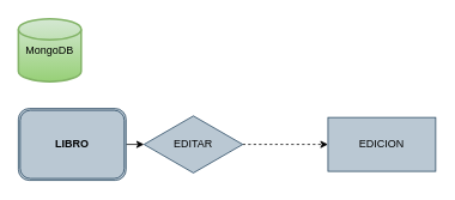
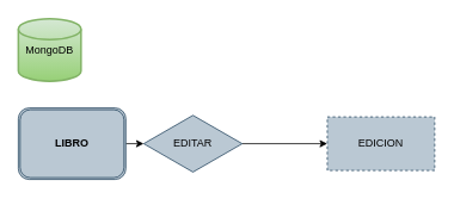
  <mxCell id="0" />
  <mxCell id="1" parent="0" />
  <mxCell id="2" value="" style="edgeStyle=none;html=1;" edge="1" parent="1" source="3" target="6"><mxGeometry relative="1" as="geometry" /></mxCell>
  <mxCell id="3" value="&lt;font color=&quot;#000000&quot;&gt;LIBRO&lt;/font&gt;" style="shape=ext;double=1;rounded=1;whiteSpace=wrap;html=1;fontStyle=1;fillColor=#bac8d3;strokeColor=#23445d;" parent="1" vertex="1"><mxGeometry x="20" y="120" width="120" height="80" as="geometry" /></mxCell>
  <mxCell id="4" value="MongoDB" style="strokeWidth=2;html=1;shape=mxgraph.flowchart.database;whiteSpace=wrap;fillColor=#d5e8d4;strokeColor=#82b366;gradientColor=#97d077;" parent="1" vertex="1"><mxGeometry x="20" y="20" width="70" height="70" as="geometry" /></mxCell>
- <mxCell id="5" value="" style="edgeStyle=none;html=1;dashed=1;" edge="1" parent="1" source="6" target="7"><mxGeometry relative="1" as="geometry" /></mxCell>
+ <mxCell id="5" value="" style="edgeStyle=none;html=1;" edge="1" parent="1" source="6" target="7"><mxGeometry relative="1" as="geometry" /></mxCell>
  <mxCell id="6" value="&lt;font color=&quot;#000000&quot;&gt;EDITAR&lt;/font&gt;" style="html=1;whiteSpace=wrap;aspect=fixed;shape=isoRectangle;fillColor=#bac8d3;strokeColor=#23445d;" vertex="1" parent="1"><mxGeometry x="160" y="127" width="110" height="66" as="geometry" /></mxCell>
- <mxCell id="7" value="&lt;font color=&quot;#000000&quot;&gt;EDICION&lt;/font&gt;" style="whiteSpace=wrap;html=1;fillColor=#bac8d3;strokeColor=#23445d;" vertex="1" parent="1"><mxGeometry x="365" y="130" width="120" height="60" as="geometry" /></mxCell>
+ <mxCell id="7" value="&lt;font color=&quot;#000000&quot;&gt;EDICION&lt;/font&gt;" style="whiteSpace=wrap;html=1;fillColor=#bac8d3;strokeColor=#23445d;dashed=1;" vertex="1" parent="1"><mxGeometry x="365" y="130" width="120" height="60" as="geometry" /></mxCell>
